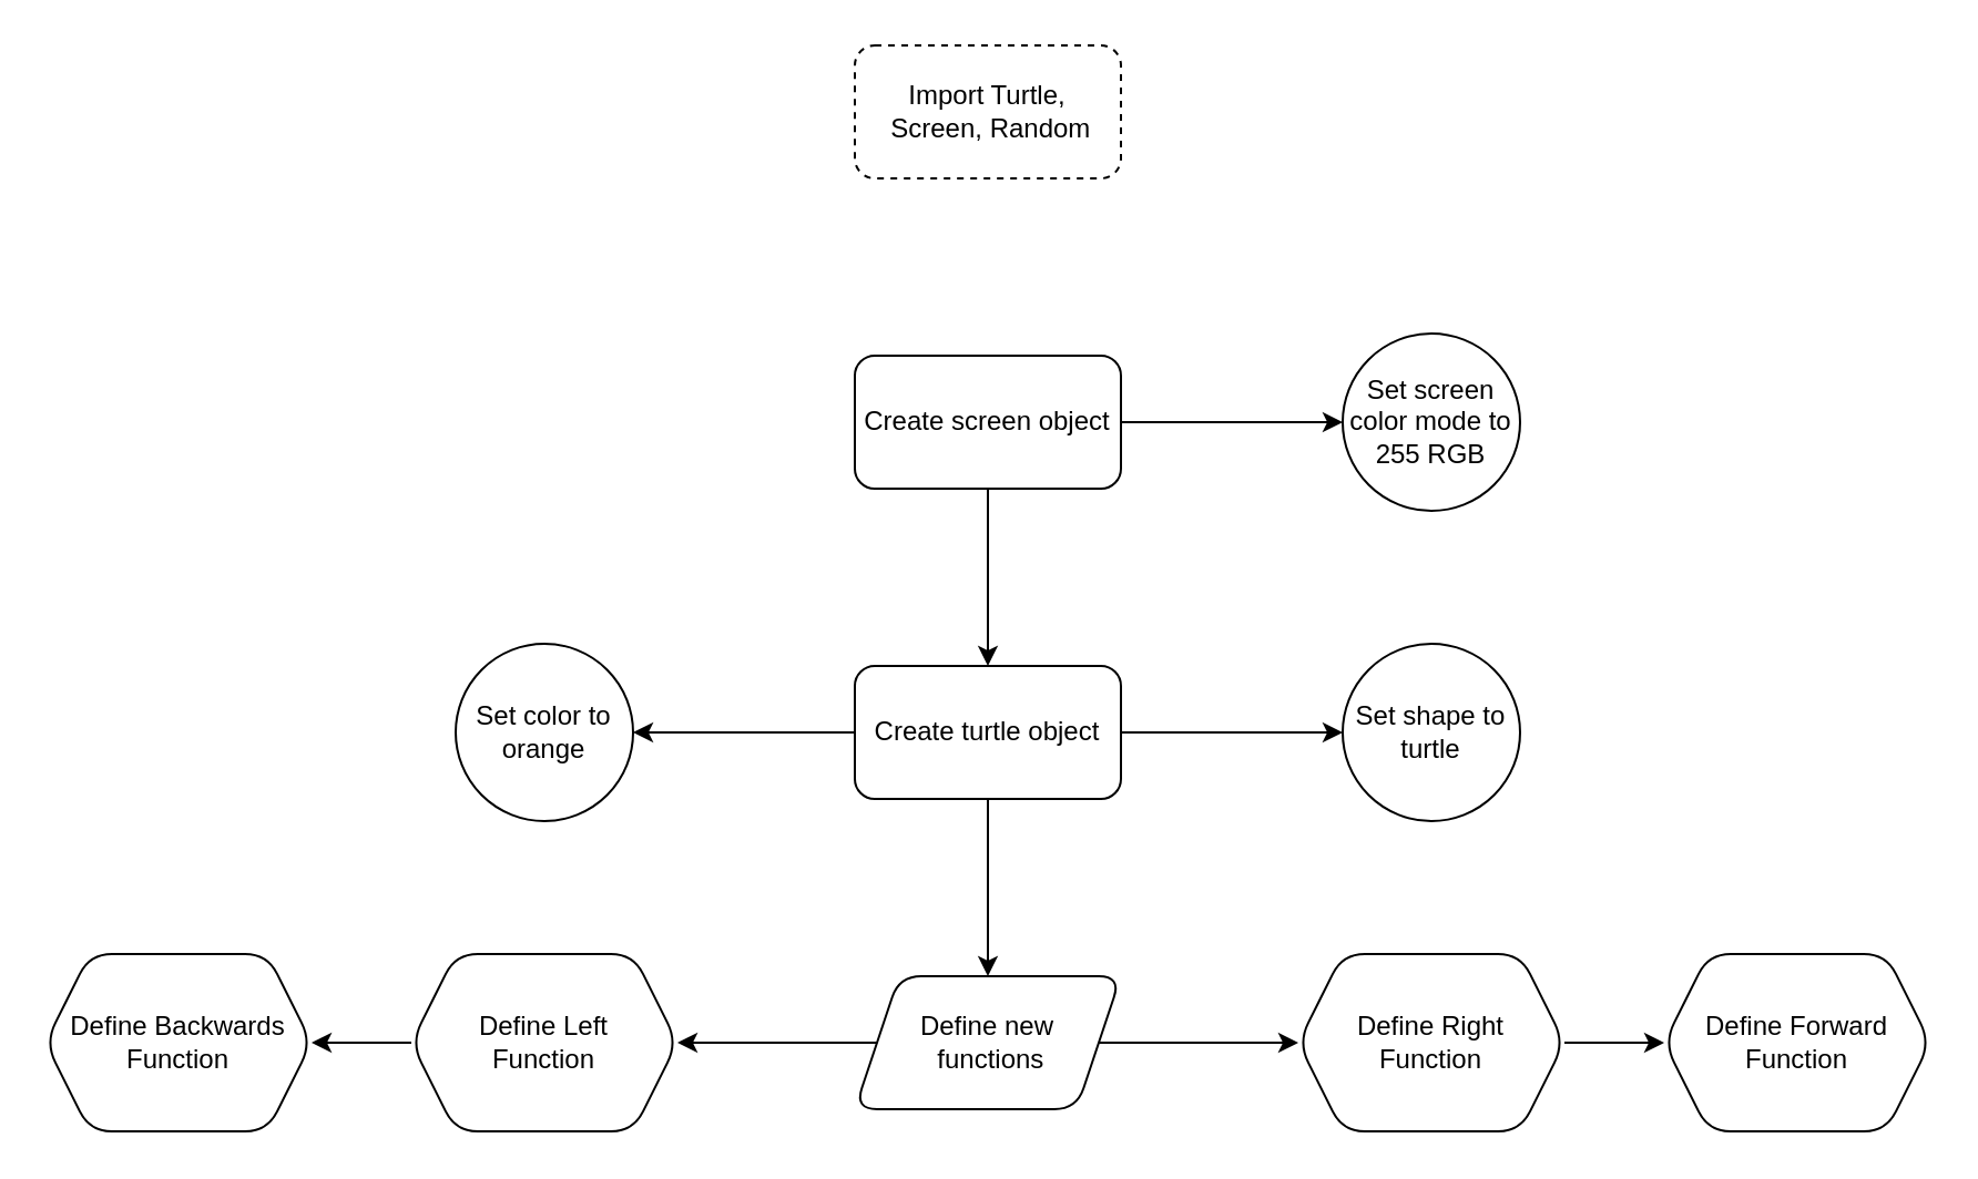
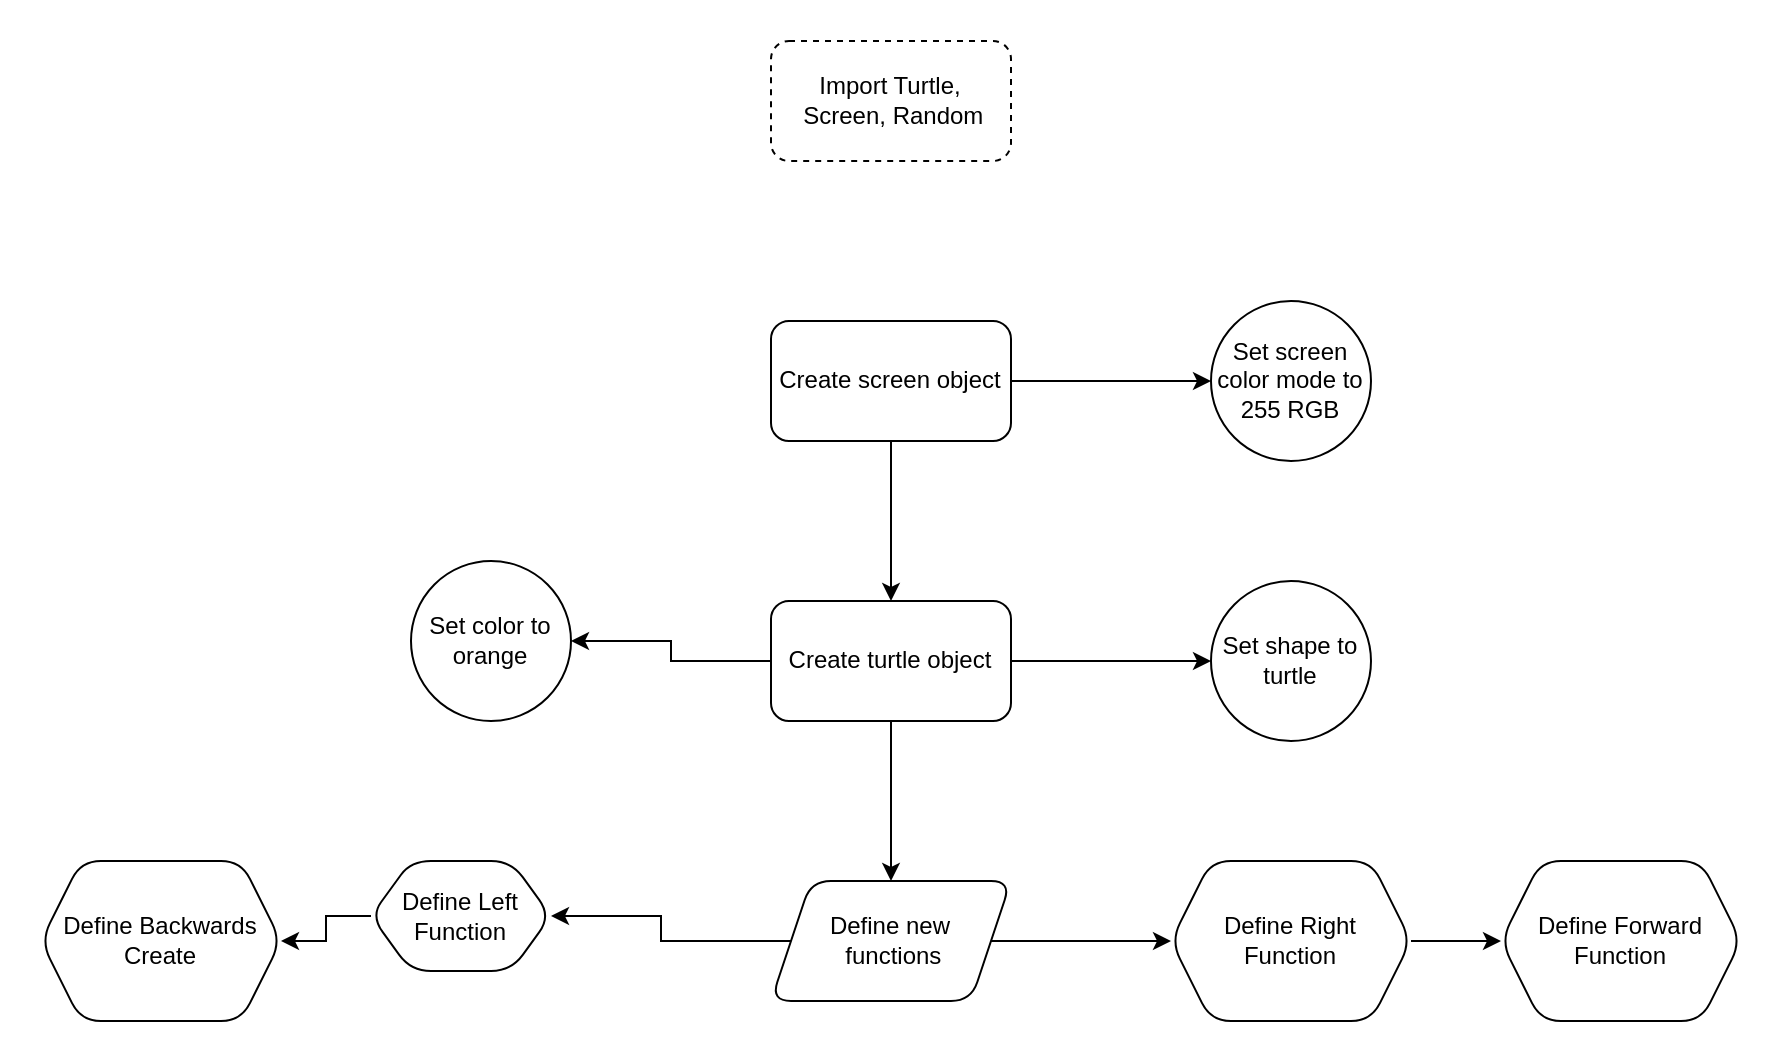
  <mxCell id="0" />
  <mxCell id="1" parent="0" />
  <mxCell id="2" value="&lt;div&gt;Import Turtle,&lt;/div&gt;&lt;div&gt;&amp;nbsp;Screen, Random&lt;br&gt;&lt;/div&gt;" style="rounded=1;whiteSpace=wrap;html=1;dashed=1;" vertex="1" parent="1"><mxGeometry x="385" y="20" width="120" height="60" as="geometry" /></mxCell>
  <mxCell id="3" value="" style="edgeStyle=orthogonalEdgeStyle;rounded=0;orthogonalLoop=1;jettySize=auto;html=1;" edge="1" parent="1" source="5" target="6"><mxGeometry relative="1" as="geometry" /></mxCell>
  <mxCell id="4" value="" style="edgeStyle=orthogonalEdgeStyle;rounded=0;orthogonalLoop=1;jettySize=auto;html=1;" edge="1" parent="1" source="5" target="10"><mxGeometry relative="1" as="geometry" /></mxCell>
  <mxCell id="5" value="Create screen object" style="whiteSpace=wrap;html=1;rounded=1;" vertex="1" parent="1"><mxGeometry x="385" y="160" width="120" height="60" as="geometry" /></mxCell>
  <mxCell id="6" value="Set screen color mode to 255 RGB" style="ellipse;whiteSpace=wrap;html=1;rounded=1;" vertex="1" parent="1"><mxGeometry x="605" y="150" width="80" height="80" as="geometry" /></mxCell>
  <mxCell id="7" value="" style="edgeStyle=orthogonalEdgeStyle;rounded=0;orthogonalLoop=1;jettySize=auto;html=1;" edge="1" parent="1" source="10" target="11"><mxGeometry relative="1" as="geometry" /></mxCell>
  <mxCell id="8" value="" style="edgeStyle=orthogonalEdgeStyle;rounded=0;orthogonalLoop=1;jettySize=auto;html=1;" edge="1" parent="1" source="10" target="12"><mxGeometry relative="1" as="geometry" /></mxCell>
  <mxCell id="9" value="" style="edgeStyle=orthogonalEdgeStyle;rounded=0;orthogonalLoop=1;jettySize=auto;html=1;" edge="1" parent="1" source="10" target="15"><mxGeometry relative="1" as="geometry" /></mxCell>
  <mxCell id="10" value="Create turtle object" style="whiteSpace=wrap;html=1;rounded=1;" vertex="1" parent="1"><mxGeometry x="385" y="300" width="120" height="60" as="geometry" /></mxCell>
  <mxCell id="11" value="Set shape to turtle" style="ellipse;whiteSpace=wrap;html=1;rounded=1;" vertex="1" parent="1"><mxGeometry x="605" y="290" width="80" height="80" as="geometry" /></mxCell>
- <mxCell id="12" value="Set color to orange" style="ellipse;whiteSpace=wrap;html=1;rounded=1;" vertex="1" parent="1"><mxGeometry x="205" y="290" width="80" height="80" as="geometry" /></mxCell>
+ <mxCell id="12" value="Set color to orange" style="ellipse;whiteSpace=wrap;html=1;rounded=1;" vertex="1" parent="1"><mxGeometry x="205" y="280" width="80" height="80" as="geometry" /></mxCell>
  <mxCell id="13" value="" style="edgeStyle=orthogonalEdgeStyle;rounded=0;orthogonalLoop=1;jettySize=auto;html=1;" edge="1" parent="1" source="15" target="17"><mxGeometry relative="1" as="geometry" /></mxCell>
  <mxCell id="14" value="" style="edgeStyle=orthogonalEdgeStyle;rounded=0;orthogonalLoop=1;jettySize=auto;html=1;" edge="1" parent="1" source="15" target="20"><mxGeometry relative="1" as="geometry" /></mxCell>
  <mxCell id="15" value="&lt;div&gt;Define new&lt;/div&gt;&lt;div&gt;&amp;nbsp;functions&lt;/div&gt;" style="shape=parallelogram;perimeter=parallelogramPerimeter;whiteSpace=wrap;html=1;fixedSize=1;rounded=1;" vertex="1" parent="1"><mxGeometry x="385" y="440" width="120" height="60" as="geometry" /></mxCell>
  <mxCell id="16" value="" style="edgeStyle=orthogonalEdgeStyle;rounded=0;orthogonalLoop=1;jettySize=auto;html=1;" edge="1" parent="1" source="17" target="18"><mxGeometry relative="1" as="geometry" /></mxCell>
- <mxCell id="17" value="&lt;div&gt;Define Left&lt;/div&gt;&lt;div&gt;Function&lt;/div&gt;" style="shape=hexagon;perimeter=hexagonPerimeter2;whiteSpace=wrap;html=1;fixedSize=1;rounded=1;" vertex="1" parent="1"><mxGeometry x="185" y="430" width="120" height="80" as="geometry" /></mxCell>
- <mxCell id="18" value="Define Backwards Function" style="shape=hexagon;perimeter=hexagonPerimeter2;whiteSpace=wrap;html=1;fixedSize=1;rounded=1;" vertex="1" parent="1"><mxGeometry y="430" width="120" height="80" as="geometry" x="20" /></mxCell>
+ <mxCell id="17" value="&lt;div&gt;Define Left&lt;/div&gt;&lt;div&gt;Function&lt;/div&gt;" style="shape=hexagon;perimeter=hexagonPerimeter2;whiteSpace=wrap;html=1;fixedSize=1;rounded=1;" vertex="1" parent="1"><mxGeometry x="185" y="430" width="90" height="55" as="geometry" /></mxCell>
+ <mxCell id="18" value="Define Backwards Create" style="shape=hexagon;perimeter=hexagonPerimeter2;whiteSpace=wrap;html=1;fixedSize=1;rounded=1;" vertex="1" parent="1"><mxGeometry y="430" width="120" height="80" as="geometry" x="20" /></mxCell>
  <mxCell id="19" value="" style="edgeStyle=orthogonalEdgeStyle;rounded=0;orthogonalLoop=1;jettySize=auto;html=1;" edge="1" parent="1" source="20" target="21"><mxGeometry relative="1" as="geometry" /></mxCell>
  <mxCell id="20" value="&lt;div&gt;Define Right&lt;/div&gt;&lt;div&gt;Function&lt;/div&gt;" style="shape=hexagon;perimeter=hexagonPerimeter2;whiteSpace=wrap;html=1;fixedSize=1;rounded=1;" vertex="1" parent="1"><mxGeometry x="585" y="430" width="120" height="80" as="geometry" /></mxCell>
  <mxCell id="21" value="Define Forward Function" style="shape=hexagon;perimeter=hexagonPerimeter2;whiteSpace=wrap;html=1;fixedSize=1;rounded=1;" vertex="1" parent="1"><mxGeometry x="750" y="430" width="120" height="80" as="geometry" /></mxCell>
